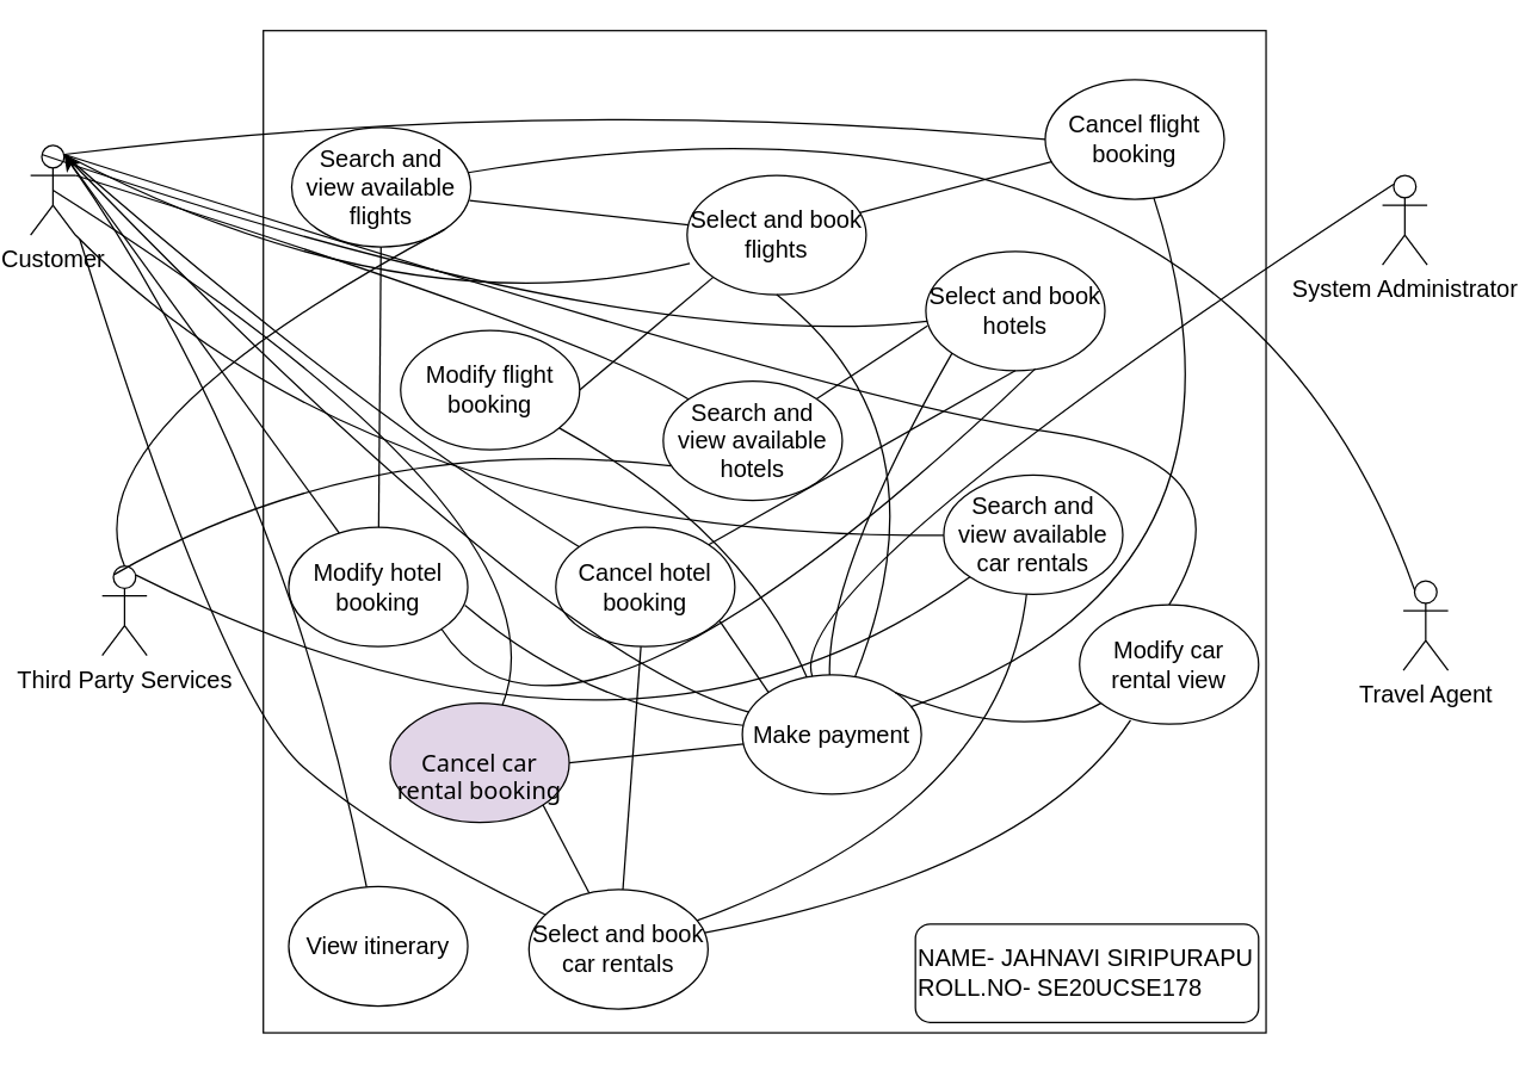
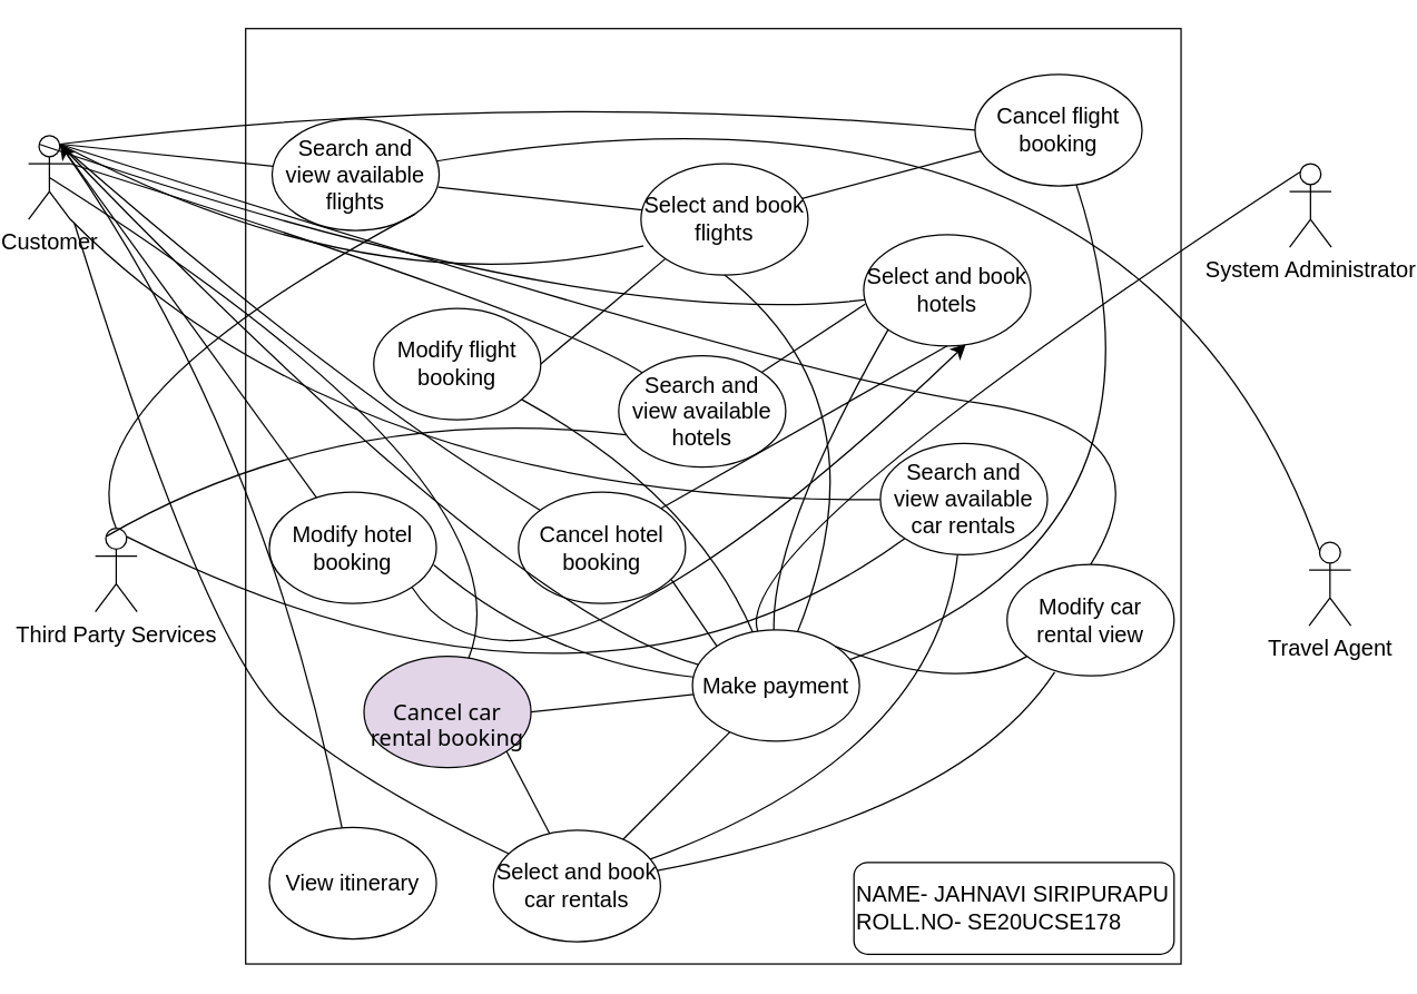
  <mxCell id="0" />
  <mxCell id="1" parent="0" />
  <mxCell id="2" value="" style="whiteSpace=wrap;html=1;aspect=fixed;fontSize=16;" vertex="1" parent="1"><mxGeometry x="176" y="20" width="672" height="672" as="geometry" /></mxCell>
  <mxCell id="3" value="Customer" style="shape=umlActor;verticalLabelPosition=bottom;verticalAlign=top;html=1;outlineConnect=0;fontSize=16;" vertex="1" parent="1"><mxGeometry x="20" y="97" width="30" height="60" as="geometry" /></mxCell>
  <mxCell id="4" value="System Administrator" style="shape=umlActor;verticalLabelPosition=bottom;verticalAlign=top;html=1;outlineConnect=0;fontSize=16;" vertex="1" parent="1"><mxGeometry x="926" y="117" width="30" height="60" as="geometry" /></mxCell>
  <mxCell id="5" value="Travel Agent" style="shape=umlActor;verticalLabelPosition=bottom;verticalAlign=top;html=1;outlineConnect=0;fontSize=16;" vertex="1" parent="1"><mxGeometry x="940" y="389" width="30" height="60" as="geometry" /></mxCell>
  <mxCell id="6" value="Third Party Services" style="shape=umlActor;verticalLabelPosition=bottom;verticalAlign=top;html=1;outlineConnect=0;fontSize=16;" vertex="1" parent="1"><mxGeometry x="68" y="379" width="30" height="60" as="geometry" /></mxCell>
  <mxCell id="7" value="Search and view available flights" style="ellipse;whiteSpace=wrap;html=1;fontSize=16;" vertex="1" parent="1"><mxGeometry x="195" y="85" width="120" height="80" as="geometry" /></mxCell>
  <mxCell id="8" value="Search and view available hotels" style="ellipse;whiteSpace=wrap;html=1;fontSize=16;" vertex="1" parent="1"><mxGeometry x="444" y="255" width="120" height="80" as="geometry" /></mxCell>
  <mxCell id="9" value="Search and view available car rentals" style="ellipse;whiteSpace=wrap;html=1;fontSize=16;" vertex="1" parent="1"><mxGeometry x="632" y="318" width="120" height="80" as="geometry" /></mxCell>
  <mxCell id="10" value="Select and book hotels" style="ellipse;whiteSpace=wrap;html=1;fontSize=16;" vertex="1" parent="1"><mxGeometry x="620" y="168" width="120" height="80" as="geometry" /></mxCell>
  <mxCell id="11" value="Modify hotel booking" style="ellipse;whiteSpace=wrap;html=1;fontSize=16;" vertex="1" parent="1"><mxGeometry x="193" y="353" width="120" height="80" as="geometry" /></mxCell>
  <mxCell id="12" value="Modify flight booking" style="ellipse;whiteSpace=wrap;html=1;fontSize=16;" vertex="1" parent="1"><mxGeometry x="268" y="221" width="120" height="80" as="geometry" /></mxCell>
  <mxCell id="13" value="Cancel flight booking" style="ellipse;whiteSpace=wrap;html=1;fontSize=16;" vertex="1" parent="1"><mxGeometry x="700" y="53" width="120" height="80" as="geometry" /></mxCell>
  <mxCell id="14" value="Select and book flights" style="ellipse;whiteSpace=wrap;html=1;fontSize=16;" vertex="1" parent="1"><mxGeometry x="460" y="117" width="120" height="80" as="geometry" /></mxCell>
  <mxCell id="15" value="Cancel hotel booking" style="ellipse;whiteSpace=wrap;html=1;fontSize=16;" vertex="1" parent="1"><mxGeometry x="372" y="353" width="120" height="80" as="geometry" /></mxCell>
  <mxCell id="16" value="Select and book car rentals" style="ellipse;whiteSpace=wrap;html=1;fontSize=16;" vertex="1" parent="1"><mxGeometry x="354" y="596" width="120" height="80" as="geometry" /></mxCell>
  <mxCell id="17" value="Make payment" style="ellipse;whiteSpace=wrap;html=1;fontSize=16;" vertex="1" parent="1"><mxGeometry x="497" y="452" width="120" height="80" as="geometry" /></mxCell>
  <mxCell id="18" value="View itinerary" style="ellipse;whiteSpace=wrap;html=1;fontSize=16;" vertex="1" parent="1"><mxGeometry x="193" y="594" width="120" height="80" as="geometry" /></mxCell>
  <mxCell id="19" value="&lt;br&gt;&lt;span style=&quot;font-family: Söhne, ui-sans-serif, system-ui, -apple-system, &amp;quot;Segoe UI&amp;quot;, Roboto, Ubuntu, Cantarell, &amp;quot;Noto Sans&amp;quot;, sans-serif, &amp;quot;Helvetica Neue&amp;quot;, Arial, &amp;quot;Apple Color Emoji&amp;quot;, &amp;quot;Segoe UI Emoji&amp;quot;, &amp;quot;Segoe UI Symbol&amp;quot;, &amp;quot;Noto Color Emoji&amp;quot;; font-size: 16px; font-style: normal; font-variant-ligatures: normal; font-variant-caps: normal; font-weight: 400; letter-spacing: normal; orphans: 2; text-align: left; text-indent: 0px; text-transform: none; widows: 2; word-spacing: 0px; -webkit-text-stroke-width: 0px; text-decoration-thickness: initial; text-decoration-style: initial; text-decoration-color: initial; float: none; display: inline !important;&quot;&gt;Cancel car rental booking&lt;/span&gt;" style="ellipse;whiteSpace=wrap;html=1;fontSize=16;fillColor=#e1d5e7;" vertex="1" parent="1"><mxGeometry x="261" y="471" width="120" height="80" as="geometry" /></mxCell>
  <mxCell id="20" value="Modify car rental view" style="ellipse;whiteSpace=wrap;html=1;fontSize=16;" vertex="1" parent="1"><mxGeometry x="723" y="405" width="120" height="80" as="geometry" /></mxCell>
  <mxCell id="21" value="NAME- JAHNAVI SIRIPURAPU&lt;br&gt;ROLL.NO- SE20UCSE178" style="rounded=1;whiteSpace=wrap;html=1;labelBackgroundColor=none;fontSize=16;fontColor=#000000;align=left;" vertex="1" parent="1"><mxGeometry x="613" y="619" width="230" height="66" as="geometry" /></mxCell>
  <mxCell id="22" value="" style="endArrow=none;html=1;rounded=0;fontSize=12;fontColor=#000000;startSize=8;endSize=8;curved=1;exitX=0.993;exitY=0.611;exitDx=0;exitDy=0;exitPerimeter=0;" edge="1" parent="1" source="7" target="14"><mxGeometry width="50" height="50" relative="1" as="geometry"><mxPoint x="423" y="300" as="sourcePoint" /><mxPoint x="473" y="250" as="targetPoint" /></mxGeometry></mxCell>
  <mxCell id="23" value="" style="endArrow=none;html=1;rounded=0;fontSize=12;fontColor=#000000;startSize=8;endSize=8;curved=1;" edge="1" parent="1" source="14" target="13"><mxGeometry width="50" height="50" relative="1" as="geometry"><mxPoint x="423" y="300" as="sourcePoint" /><mxPoint x="473" y="250" as="targetPoint" /></mxGeometry></mxCell>
  <mxCell id="24" value="" style="endArrow=none;html=1;rounded=0;fontSize=12;fontColor=#000000;startSize=8;endSize=8;curved=1;entryX=0;entryY=1;entryDx=0;entryDy=0;exitX=1;exitY=0.5;exitDx=0;exitDy=0;" edge="1" parent="1" source="12" target="14"><mxGeometry width="50" height="50" relative="1" as="geometry"><mxPoint x="423" y="300" as="sourcePoint" /><mxPoint x="473" y="250" as="targetPoint" /></mxGeometry></mxCell>
  <mxCell id="25" value="" style="endArrow=none;html=1;rounded=0;fontSize=12;fontColor=#000000;startSize=8;endSize=8;curved=1;entryX=0.009;entryY=0.625;entryDx=0;entryDy=0;entryPerimeter=0;" edge="1" parent="1" source="8" target="10"><mxGeometry width="50" height="50" relative="1" as="geometry"><mxPoint x="423" y="435" as="sourcePoint" /><mxPoint x="473" y="385" as="targetPoint" /></mxGeometry></mxCell>
  <mxCell id="26" value="" style="endArrow=none;html=1;rounded=0;fontSize=12;fontColor=#000000;startSize=8;endSize=8;curved=1;entryX=0.5;entryY=1;entryDx=0;entryDy=0;exitX=1;exitY=0;exitDx=0;exitDy=0;" edge="1" parent="1" source="15" target="10"><mxGeometry width="50" height="50" relative="1" as="geometry"><mxPoint x="423" y="435" as="sourcePoint" /><mxPoint x="473" y="385" as="targetPoint" /></mxGeometry></mxCell>
- <mxCell id="27" value="" style="endArrow=none;html=1;rounded=0;fontSize=12;fontColor=#000000;startSize=8;endSize=8;curved=1;entryX=0.612;entryY=0.983;entryDx=0;entryDy=0;entryPerimeter=0;exitX=1;exitY=1;exitDx=0;exitDy=0;" edge="1" parent="1" source="11" target="10"><mxGeometry width="50" height="50" relative="1" as="geometry"><mxPoint x="423" y="435" as="sourcePoint" /><mxPoint x="473" y="385" as="targetPoint" /><Array as="points"><mxPoint x="378" y="549" /></Array></mxGeometry></mxCell>
+ <mxCell id="27" value="" style="endArrow=classic;html=1;rounded=0;fontSize=12;fontColor=#000000;startSize=8;endSize=8;curved=1;entryX=0.612;entryY=0.983;entryDx=0;entryDy=0;entryPerimeter=0;exitX=1;exitY=1;exitDx=0;exitDy=0;" edge="1" parent="1" source="11" target="10"><mxGeometry width="50" height="50" relative="1" as="geometry"><mxPoint x="423" y="435" as="sourcePoint" /><mxPoint x="473" y="385" as="targetPoint" /><Array as="points"><mxPoint x="378" y="549" /></Array></mxGeometry></mxCell>
  <mxCell id="28" value="" style="endArrow=none;html=1;rounded=0;fontSize=12;fontColor=#000000;startSize=8;endSize=8;curved=1;" edge="1" parent="1" source="16" target="9"><mxGeometry width="50" height="50" relative="1" as="geometry"><mxPoint x="423" y="435" as="sourcePoint" /><mxPoint x="473" y="385" as="targetPoint" /><Array as="points"><mxPoint x="671" y="542" /></Array></mxGeometry></mxCell>
  <mxCell id="29" value="" style="endArrow=none;html=1;rounded=0;fontSize=12;fontColor=#000000;startSize=8;endSize=8;curved=1;exitX=1;exitY=1;exitDx=0;exitDy=0;" edge="1" parent="1" source="19" target="16"><mxGeometry width="50" height="50" relative="1" as="geometry"><mxPoint x="423" y="435" as="sourcePoint" /><mxPoint x="473" y="385" as="targetPoint" /></mxGeometry></mxCell>
  <mxCell id="30" value="" style="endArrow=none;html=1;rounded=0;fontSize=12;fontColor=#000000;startSize=8;endSize=8;curved=1;entryX=0.285;entryY=0.967;entryDx=0;entryDy=0;entryPerimeter=0;" edge="1" parent="1" source="16" target="20"><mxGeometry width="50" height="50" relative="1" as="geometry"><mxPoint x="423" y="435" as="sourcePoint" /><mxPoint x="473" y="385" as="targetPoint" /><Array as="points"><mxPoint x="691" y="583" /></Array></mxGeometry></mxCell>
  <mxCell id="31" value="" style="endArrow=none;html=1;rounded=0;fontSize=12;fontColor=#000000;startSize=8;endSize=8;curved=1;exitX=1;exitY=0.5;exitDx=0;exitDy=0;" edge="1" parent="1" source="19" target="17"><mxGeometry width="50" height="50" relative="1" as="geometry"><mxPoint x="423" y="435" as="sourcePoint" /><mxPoint x="473" y="385" as="targetPoint" /></mxGeometry></mxCell>
  <mxCell id="32" value="" style="endArrow=none;html=1;rounded=0;fontSize=12;fontColor=#000000;startSize=8;endSize=8;curved=1;entryX=0;entryY=0;entryDx=0;entryDy=0;exitX=0.916;exitY=0.788;exitDx=0;exitDy=0;exitPerimeter=0;" edge="1" parent="1" source="15" target="17"><mxGeometry width="50" height="50" relative="1" as="geometry"><mxPoint x="423" y="435" as="sourcePoint" /><mxPoint x="473" y="385" as="targetPoint" /></mxGeometry></mxCell>
  <mxCell id="33" value="" style="endArrow=none;html=1;rounded=0;fontSize=12;fontColor=#000000;startSize=8;endSize=8;curved=1;exitX=1;exitY=0;exitDx=0;exitDy=0;" edge="1" parent="1" source="17" target="20"><mxGeometry width="50" height="50" relative="1" as="geometry"><mxPoint x="423" y="435" as="sourcePoint" /><mxPoint x="473" y="385" as="targetPoint" /><Array as="points"><mxPoint x="688" y="499" /></Array></mxGeometry></mxCell>
  <mxCell id="34" value="" style="endArrow=none;html=1;rounded=0;fontSize=12;fontColor=#000000;startSize=8;endSize=8;curved=1;entryX=0.984;entryY=0.653;entryDx=0;entryDy=0;entryPerimeter=0;" edge="1" parent="1" source="17" target="11"><mxGeometry width="50" height="50" relative="1" as="geometry"><mxPoint x="423" y="435" as="sourcePoint" /><mxPoint x="473" y="385" as="targetPoint" /><Array as="points"><mxPoint x="393" y="475" /></Array></mxGeometry></mxCell>
  <mxCell id="35" value="" style="endArrow=none;html=1;rounded=0;fontSize=12;fontColor=#000000;startSize=8;endSize=8;curved=1;entryX=0;entryY=1;entryDx=0;entryDy=0;" edge="1" parent="1" source="17" target="10"><mxGeometry width="50" height="50" relative="1" as="geometry"><mxPoint x="423" y="435" as="sourcePoint" /><mxPoint x="473" y="385" as="targetPoint" /><Array as="points"><mxPoint x="553" y="384" /></Array></mxGeometry></mxCell>
  <mxCell id="36" value="" style="endArrow=none;html=1;rounded=0;fontSize=12;fontColor=#000000;startSize=8;endSize=8;curved=1;" edge="1" parent="1" source="17" target="13"><mxGeometry width="50" height="50" relative="1" as="geometry"><mxPoint x="423" y="435" as="sourcePoint" /><mxPoint x="473" y="385" as="targetPoint" /><Array as="points"><mxPoint x="856" y="387" /></Array></mxGeometry></mxCell>
  <mxCell id="37" value="" style="endArrow=none;html=1;rounded=0;fontSize=12;fontColor=#000000;startSize=8;endSize=8;curved=1;" edge="1" parent="1" source="17" target="12"><mxGeometry width="50" height="50" relative="1" as="geometry"><mxPoint x="423" y="435" as="sourcePoint" /><mxPoint x="473" y="385" as="targetPoint" /><Array as="points"><mxPoint x="497" y="354" /></Array></mxGeometry></mxCell>
- <mxCell id="38" value="" style="endArrow=none;html=1;rounded=0;fontSize=12;fontColor=#000000;startSize=8;endSize=8;curved=1;" edge="1" parent="1" source="16" target="15"><mxGeometry width="50" height="50" relative="1" as="geometry"><mxPoint x="423" y="435" as="sourcePoint" /><mxPoint x="473" y="385" as="targetPoint" /></mxGeometry></mxCell>
+ <mxCell id="38" value="" style="endArrow=none;html=1;rounded=0;fontSize=12;fontColor=#000000;startSize=8;endSize=8;curved=1;" edge="1" parent="1" source="16" target="17"><mxGeometry width="50" height="50" relative="1" as="geometry"><mxPoint x="423" y="435" as="sourcePoint" /><mxPoint x="473" y="385" as="targetPoint" /></mxGeometry></mxCell>
  <mxCell id="39" value="" style="endArrow=none;html=1;rounded=0;fontSize=12;fontColor=#000000;startSize=8;endSize=8;curved=1;entryX=0.5;entryY=1;entryDx=0;entryDy=0;" edge="1" parent="1" source="17" target="14"><mxGeometry width="50" height="50" relative="1" as="geometry"><mxPoint x="423" y="435" as="sourcePoint" /><mxPoint x="473" y="385" as="targetPoint" /><Array as="points"><mxPoint x="638" y="290" /></Array></mxGeometry></mxCell>
- <mxCell id="40" value="" style="endArrow=none;html=1;rounded=0;fontSize=12;fontColor=#000000;startSize=8;endSize=8;curved=1;" edge="1" parent="1" source="7" target="11"><mxGeometry width="50" height="50" relative="1" as="geometry"><mxPoint x="359" y="359" as="sourcePoint" /><mxPoint x="409" y="309" as="targetPoint" /></mxGeometry></mxCell>
+ <mxCell id="40" value="" style="endArrow=none;html=1;rounded=0;fontSize=12;fontColor=#000000;startSize=8;endSize=8;curved=1;entryX=0.75;entryY=0.1;entryDx=0;entryDy=0;entryPerimeter=0;" edge="1" parent="1" source="7" target="3"><mxGeometry width="50" height="50" relative="1" as="geometry"><mxPoint x="359" y="359" as="sourcePoint" /><mxPoint x="409" y="309" as="targetPoint" /></mxGeometry></mxCell>
  <mxCell id="41" value="" style="endArrow=none;html=1;rounded=0;fontSize=12;fontColor=#000000;startSize=8;endSize=8;curved=1;entryX=0.015;entryY=0.739;entryDx=0;entryDy=0;entryPerimeter=0;exitX=0.75;exitY=0.1;exitDx=0;exitDy=0;exitPerimeter=0;" edge="1" parent="1" source="3" target="14"><mxGeometry width="50" height="50" relative="1" as="geometry"><mxPoint x="359" y="359" as="sourcePoint" /><mxPoint x="409" y="309" as="targetPoint" /><Array as="points"><mxPoint x="272" y="223" /></Array></mxGeometry></mxCell>
  <mxCell id="42" value="" style="endArrow=none;html=1;rounded=0;fontSize=12;fontColor=#000000;startSize=8;endSize=8;curved=1;entryX=0;entryY=0.5;entryDx=0;entryDy=0;exitX=0.75;exitY=0.1;exitDx=0;exitDy=0;exitPerimeter=0;" edge="1" parent="1" source="3" target="13"><mxGeometry width="50" height="50" relative="1" as="geometry"><mxPoint x="354" y="359" as="sourcePoint" /><mxPoint x="404" y="309" as="targetPoint" /><Array as="points"><mxPoint x="373" y="62" /></Array></mxGeometry></mxCell>
  <mxCell id="43" value="" style="endArrow=classic;html=1;rounded=0;fontSize=12;fontColor=#000000;startSize=8;endSize=8;curved=1;entryX=0.75;entryY=0.1;entryDx=0;entryDy=0;entryPerimeter=0;" edge="1" parent="1" source="18" target="3"><mxGeometry width="50" height="50" relative="1" as="geometry"><mxPoint x="354" y="359" as="sourcePoint" /><mxPoint x="112" y="206" as="targetPoint" /><Array as="points"><mxPoint x="190" y="314" /></Array></mxGeometry></mxCell>
  <mxCell id="44" value="" style="endArrow=none;html=1;rounded=0;fontSize=12;fontColor=#000000;startSize=8;endSize=8;curved=1;exitX=0.75;exitY=0.1;exitDx=0;exitDy=0;exitPerimeter=0;" edge="1" parent="1" source="3" target="17"><mxGeometry width="50" height="50" relative="1" as="geometry"><mxPoint x="116" y="200" as="sourcePoint" /><mxPoint x="404" y="309" as="targetPoint" /><Array as="points"><mxPoint x="368" y="441" /></Array></mxGeometry></mxCell>
  <mxCell id="45" value="" style="endArrow=none;html=1;rounded=0;fontSize=12;fontColor=#000000;startSize=8;endSize=8;curved=1;entryX=0.25;entryY=0.1;entryDx=0;entryDy=0;entryPerimeter=0;" edge="1" parent="1" source="17" target="4"><mxGeometry width="50" height="50" relative="1" as="geometry"><mxPoint x="490" y="424" as="sourcePoint" /><mxPoint x="540" y="374" as="targetPoint" /><Array as="points"><mxPoint x="523" y="391" /></Array></mxGeometry></mxCell>
  <mxCell id="46" value="" style="endArrow=none;html=1;rounded=0;fontSize=12;fontColor=#000000;startSize=8;endSize=8;curved=1;entryX=0.25;entryY=0.1;entryDx=0;entryDy=0;entryPerimeter=0;" edge="1" parent="1" source="7" target="5"><mxGeometry width="50" height="50" relative="1" as="geometry"><mxPoint x="490" y="424" as="sourcePoint" /><mxPoint x="540" y="374" as="targetPoint" /><Array as="points"><mxPoint x="818" y="30" /></Array></mxGeometry></mxCell>
  <mxCell id="47" value="" style="endArrow=none;html=1;rounded=0;fontSize=12;fontColor=#000000;startSize=8;endSize=8;curved=1;exitX=0.75;exitY=0.1;exitDx=0;exitDy=0;exitPerimeter=0;" edge="1" parent="1" source="3" target="11"><mxGeometry width="50" height="50" relative="1" as="geometry"><mxPoint x="490" y="216" as="sourcePoint" /><mxPoint x="540" y="166" as="targetPoint" /></mxGeometry></mxCell>
  <mxCell id="48" value="" style="endArrow=none;html=1;rounded=0;fontSize=12;fontColor=#000000;startSize=8;endSize=8;curved=1;entryX=1;entryY=0.333;entryDx=0;entryDy=0;entryPerimeter=0;" edge="1" parent="1" source="8" target="3"><mxGeometry width="50" height="50" relative="1" as="geometry"><mxPoint x="490" y="216" as="sourcePoint" /><mxPoint x="540" y="166" as="targetPoint" /><Array as="points"><mxPoint x="397" y="226" /></Array></mxGeometry></mxCell>
  <mxCell id="49" value="" style="endArrow=none;html=1;rounded=0;fontSize=12;fontColor=#000000;startSize=8;endSize=8;curved=1;entryX=0.75;entryY=0.1;entryDx=0;entryDy=0;entryPerimeter=0;" edge="1" parent="1" source="15" target="3"><mxGeometry width="50" height="50" relative="1" as="geometry"><mxPoint x="490" y="216" as="sourcePoint" /><mxPoint x="540" y="166" as="targetPoint" /><Array as="points"><mxPoint x="241" y="277" /></Array></mxGeometry></mxCell>
  <mxCell id="50" value="" style="endArrow=none;html=1;rounded=0;fontSize=12;fontColor=#000000;startSize=8;endSize=8;curved=1;exitX=0.25;exitY=0.1;exitDx=0;exitDy=0;exitPerimeter=0;" edge="1" parent="1" source="3" target="10"><mxGeometry width="50" height="50" relative="1" as="geometry"><mxPoint x="490" y="216" as="sourcePoint" /><mxPoint x="540" y="166" as="targetPoint" /><Array as="points"><mxPoint x="423" y="238" /></Array></mxGeometry></mxCell>
  <mxCell id="51" value="" style="endArrow=none;html=1;rounded=0;fontSize=12;fontColor=#000000;startSize=8;endSize=8;curved=1;entryX=0;entryY=1;entryDx=0;entryDy=0;exitX=0.75;exitY=0.1;exitDx=0;exitDy=0;exitPerimeter=0;" edge="1" parent="1" source="6" target="9"><mxGeometry width="50" height="50" relative="1" as="geometry"><mxPoint x="544" y="357" as="sourcePoint" /><mxPoint x="594" y="307" as="targetPoint" /><Array as="points"><mxPoint x="422" y="552" /></Array></mxGeometry></mxCell>
  <mxCell id="52" value="" style="endArrow=none;html=1;rounded=0;fontSize=12;fontColor=#000000;startSize=8;endSize=8;curved=1;entryX=1;entryY=1;entryDx=0;entryDy=0;exitX=0.5;exitY=0;exitDx=0;exitDy=0;exitPerimeter=0;" edge="1" parent="1" source="6" target="7"><mxGeometry width="50" height="50" relative="1" as="geometry"><mxPoint x="544" y="357" as="sourcePoint" /><mxPoint x="594" y="307" as="targetPoint" /><Array as="points"><mxPoint x="44" y="289" /></Array></mxGeometry></mxCell>
  <mxCell id="53" value="" style="endArrow=none;html=1;rounded=0;fontSize=12;fontColor=#000000;startSize=8;endSize=8;curved=1;entryX=0.043;entryY=0.71;entryDx=0;entryDy=0;entryPerimeter=0;exitX=0.25;exitY=0.1;exitDx=0;exitDy=0;exitPerimeter=0;" edge="1" parent="1" source="6" target="8"><mxGeometry width="50" height="50" relative="1" as="geometry"><mxPoint x="544" y="357" as="sourcePoint" /><mxPoint x="594" y="307" as="targetPoint" /><Array as="points"><mxPoint x="243" y="288" /></Array></mxGeometry></mxCell>
  <mxCell id="54" value="" style="endArrow=none;html=1;rounded=0;fontSize=12;fontColor=#000000;startSize=8;endSize=8;curved=1;exitX=1;exitY=1;exitDx=0;exitDy=0;exitPerimeter=0;" edge="1" parent="1" source="3" target="9"><mxGeometry width="50" height="50" relative="1" as="geometry"><mxPoint x="41" y="159" as="sourcePoint" /><mxPoint x="594" y="307" as="targetPoint" /><Array as="points"><mxPoint x="253" y="361" /></Array></mxGeometry></mxCell>
  <mxCell id="55" value="" style="endArrow=none;html=1;rounded=0;fontSize=12;fontColor=#000000;startSize=8;endSize=8;curved=1;" edge="1" parent="1" target="16"><mxGeometry width="50" height="50" relative="1" as="geometry"><mxPoint x="53" y="160" as="sourcePoint" /><mxPoint x="477" y="301" as="targetPoint" /><Array as="points"><mxPoint x="148" y="466" /><mxPoint x="258" y="562" /></Array></mxGeometry></mxCell>
  <mxCell id="56" value="" style="endArrow=none;html=1;rounded=0;fontSize=12;fontColor=#000000;startSize=8;endSize=8;curved=1;exitX=0.5;exitY=0.5;exitDx=0;exitDy=0;exitPerimeter=0;" edge="1" parent="1" source="3" target="19"><mxGeometry width="50" height="50" relative="1" as="geometry"><mxPoint x="427" y="351" as="sourcePoint" /><mxPoint x="477" y="301" as="targetPoint" /><Array as="points"><mxPoint x="385" y="348" /></Array></mxGeometry></mxCell>
  <mxCell id="57" value="" style="endArrow=none;html=1;rounded=0;fontSize=12;fontColor=#000000;startSize=8;endSize=8;curved=1;entryX=0.5;entryY=0;entryDx=0;entryDy=0;exitX=0.75;exitY=0.1;exitDx=0;exitDy=0;exitPerimeter=0;" edge="1" parent="1" source="3" target="20"><mxGeometry width="50" height="50" relative="1" as="geometry"><mxPoint x="427" y="351" as="sourcePoint" /><mxPoint x="477" y="301" as="targetPoint" /><Array as="points"><mxPoint x="563" y="269" /><mxPoint x="843" y="309" /></Array></mxGeometry></mxCell>
